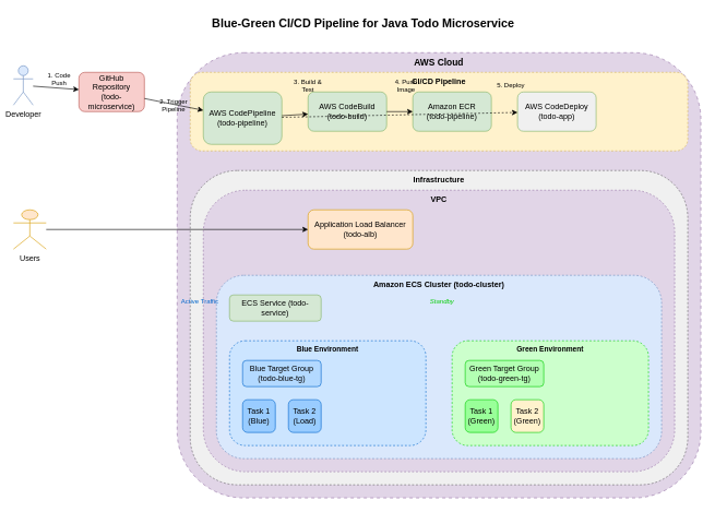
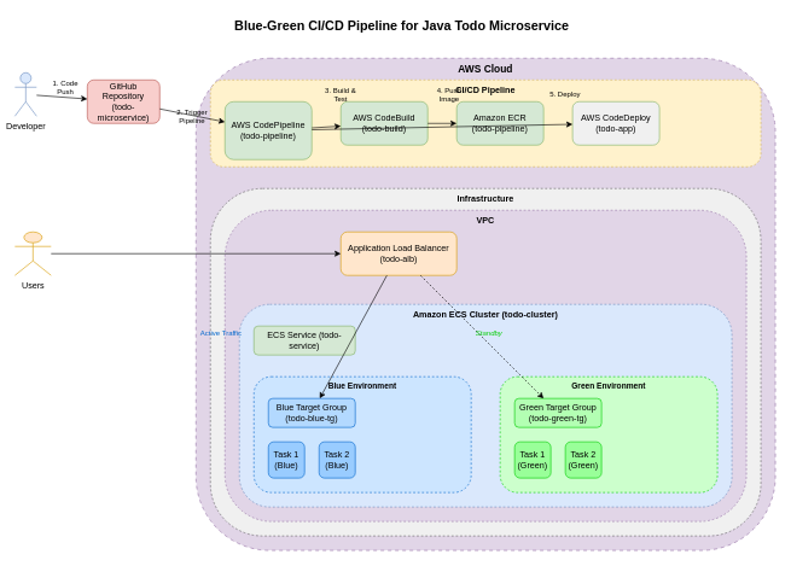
  <mxCell id="0" />
  <mxCell id="1" parent="0" />
  <mxCell id="2" value="Blue-Green CI/CD Pipeline for Java Todo Microservice" style="text;html=1;strokeColor=none;fillColor=none;align=center;verticalAlign=middle;whiteSpace=wrap;rounded=0;fontSize=18;fontStyle=1;" vertex="1" parent="1"><mxGeometry x="270" y="20" width="569" height="30" as="geometry" /></mxCell>
  <mxCell id="3" value="Developer" style="shape=umlActor;verticalLabelPosition=bottom;verticalAlign=top;html=1;outlineConnect=0;fillColor=#dae8fc;strokeColor=#6c8ebf;" vertex="1" parent="1"><mxGeometry x="20" y="100" width="30" height="60" as="geometry" /></mxCell>
  <mxCell id="4" value="GitHub&#10;Repository&#10;(todo-microservice)" style="rounded=1;whiteSpace=wrap;html=1;fillColor=#f8cecc;strokeColor=#b85450;" vertex="1" parent="1"><mxGeometry x="120" y="110" width="100" height="60" as="geometry" /></mxCell>
  <mxCell id="5" value="AWS Cloud" style="rounded=1;whiteSpace=wrap;html=1;fillColor=#e1d5e7;strokeColor=#9673a6;dashed=1;dashPattern=5 5;verticalAlign=top;fontSize=14;fontStyle=1;" vertex="1" parent="1"><mxGeometry x="270" y="80" width="800" height="680" as="geometry" /></mxCell>
  <mxCell id="6" value="CI/CD Pipeline" style="rounded=1;whiteSpace=wrap;html=1;fillColor=#fff2cc;strokeColor=#d6b656;dashed=1;dashPattern=3 3;verticalAlign=top;fontSize=12;fontStyle=1;" vertex="1" parent="1"><mxGeometry x="290" y="110" width="760" height="120" as="geometry" /></mxCell>
  <mxCell id="7" value="AWS CodePipeline&#10;(todo-pipeline)" style="rounded=1;whiteSpace=wrap;html=1;fillColor=#d5e8d4;strokeColor=#82b366;" vertex="1" parent="1"><mxGeometry x="310" y="140" width="120" height="80" as="geometry" /></mxCell>
  <mxCell id="8" value="AWS CodeBuild&#10;(todo-build)" style="rounded=1;whiteSpace=wrap;html=1;fillColor=#d5e8d4;strokeColor=#82b366;" vertex="1" parent="1"><mxGeometry x="470" y="140" width="120" height="60" as="geometry" /></mxCell>
  <mxCell id="9" value="Amazon ECR&#10;(todo-pipeline)" style="rounded=1;whiteSpace=wrap;html=1;fillColor=#d5e8d4;strokeColor=#82b366;" vertex="1" parent="1"><mxGeometry x="630" y="140" width="120" height="60" as="geometry" /></mxCell>
  <mxCell id="10" value="AWS CodeDeploy&#10;(todo-app)" style="rounded=1;whiteSpace=wrap;html=1;fillColor=#f0f0f0;strokeColor=#82b366;" vertex="1" parent="1"><mxGeometry x="790" y="140" width="120" height="60" as="geometry" /></mxCell>
  <mxCell id="11" value="Infrastructure" style="rounded=1;whiteSpace=wrap;html=1;fillColor=#f0f0f0;strokeColor=#666666;dashed=1;dashPattern=3 3;verticalAlign=top;fontSize=12;fontStyle=1;" vertex="1" parent="1"><mxGeometry x="290" y="260" width="760" height="480" as="geometry" /></mxCell>
  <mxCell id="12" value="VPC" style="rounded=1;whiteSpace=wrap;html=1;fillColor=#e1d5e7;strokeColor=#9673a6;dashed=1;dashPattern=3 3;verticalAlign=top;fontSize=12;fontStyle=1;" vertex="1" parent="1"><mxGeometry x="310" y="290" width="720" height="430" as="geometry" /></mxCell>
  <mxCell id="13" value="Application Load Balancer&#10;(todo-alb)" style="rounded=1;whiteSpace=wrap;html=1;fillColor=#ffe6cc;strokeColor=#d79b00;" vertex="1" parent="1"><mxGeometry x="470" y="320" width="160" height="60" as="geometry" /></mxCell>
  <mxCell id="14" value="Amazon ECS Cluster (todo-cluster)" style="rounded=1;whiteSpace=wrap;html=1;fillColor=#dae8fc;strokeColor=#6c8ebf;dashed=1;dashPattern=3 3;verticalAlign=top;fontSize=12;fontStyle=1;" vertex="1" parent="1"><mxGeometry x="330" y="420" width="680" height="280" as="geometry" /></mxCell>
  <mxCell id="15" value="ECS Service (todo-service)" style="rounded=1;whiteSpace=wrap;html=1;fillColor=#d5e8d4;strokeColor=#82b366;" vertex="1" parent="1"><mxGeometry x="350" y="450" width="140" height="40" as="geometry" /></mxCell>
  <mxCell id="16" value="Blue Environment" style="rounded=1;whiteSpace=wrap;html=1;fillColor=#cce5ff;strokeColor=#0066cc;dashed=1;dashPattern=3 3;verticalAlign=top;fontSize=11;fontStyle=1;" vertex="1" parent="1"><mxGeometry x="350" y="520" width="300" height="160" as="geometry" /></mxCell>
  <mxCell id="17" value="Blue Target Group&#10;(todo-blue-tg)" style="rounded=1;whiteSpace=wrap;html=1;fillColor=#b3d9ff;strokeColor=#0066cc;" vertex="1" parent="1"><mxGeometry x="370" y="550" width="120" height="40" as="geometry" /></mxCell>
  <mxCell id="18" value="Task 1&#10;(Blue)" style="rounded=1;whiteSpace=wrap;html=1;fillColor=#99ccff;strokeColor=#0066cc;" vertex="1" parent="1"><mxGeometry x="370" y="610" width="50" height="50" as="geometry" /></mxCell>
- <mxCell id="19" value="Task 2&#10;(Load)" style="rounded=1;whiteSpace=wrap;html=1;fillColor=#99ccff;strokeColor=#0066cc;" vertex="1" parent="1"><mxGeometry x="440" y="610" width="50" height="50" as="geometry" /></mxCell>
+ <mxCell id="19" value="Task 2&#10;(Blue)" style="rounded=1;whiteSpace=wrap;html=1;fillColor=#99ccff;strokeColor=#0066cc;" vertex="1" parent="1"><mxGeometry x="440" y="610" width="50" height="50" as="geometry" /></mxCell>
  <mxCell id="20" value="Green Environment" style="rounded=1;whiteSpace=wrap;html=1;fillColor=#ccffcc;strokeColor=#00cc00;dashed=1;dashPattern=3 3;verticalAlign=top;fontSize=11;fontStyle=1;" vertex="1" parent="1"><mxGeometry x="690" y="520" width="300" height="160" as="geometry" /></mxCell>
  <mxCell id="21" value="Green Target Group&#10;(todo-green-tg)" style="rounded=1;whiteSpace=wrap;html=1;fillColor=#b3ffb3;strokeColor=#00cc00;" vertex="1" parent="1"><mxGeometry x="710" y="550" width="120" height="40" as="geometry" /></mxCell>
  <mxCell id="22" value="Task 1&#10;(Green)" style="rounded=1;whiteSpace=wrap;html=1;fillColor=#99ff99;strokeColor=#00cc00;" vertex="1" parent="1"><mxGeometry x="710" y="610" width="50" height="50" as="geometry" /></mxCell>
- <mxCell id="23" value="Task 2&#10;(Green)" style="rounded=1;whiteSpace=wrap;html=1;fillColor=#fff2cc;strokeColor=#00cc00;" vertex="1" parent="1"><mxGeometry x="780" y="610" width="50" height="50" as="geometry" /></mxCell>
+ <mxCell id="23" value="Task 2&#10;(Green)" style="rounded=1;whiteSpace=wrap;html=1;fillColor=#99ff99;strokeColor=#00cc00;" vertex="1" parent="1"><mxGeometry x="780" y="610" width="50" height="50" as="geometry" /></mxCell>
  <mxCell id="24" value="Users" style="shape=umlActor;verticalLabelPosition=bottom;verticalAlign=top;html=1;outlineConnect=0;fillColor=#ffe6cc;strokeColor=#d79b00;" vertex="1" parent="1"><mxGeometry x="20" y="320" width="50" height="60" as="geometry" /></mxCell>
  <mxCell id="25" value="" style="endArrow=classic;html=1;rounded=0;" edge="1" parent="1" source="3" target="4"><mxGeometry width="50" height="50" relative="1" as="geometry"><mxPoint x="70" y="130" as="sourcePoint" /><mxPoint x="120" y="130" as="targetPoint" /></mxGeometry></mxCell>
  <mxCell id="26" value="" style="endArrow=classic;html=1;rounded=0;" edge="1" parent="1" source="4" target="7"><mxGeometry width="50" height="50" relative="1" as="geometry"><mxPoint x="220" y="140" as="sourcePoint" /><mxPoint x="310" y="170" as="targetPoint" /></mxGeometry></mxCell>
  <mxCell id="27" value="" style="endArrow=classic;html=1;rounded=0;" edge="1" parent="1" source="7" target="8"><mxGeometry width="50" height="50" relative="1" as="geometry"><mxPoint x="430" y="170" as="sourcePoint" /><mxPoint x="470" y="170" as="targetPoint" /></mxGeometry></mxCell>
  <mxCell id="28" value="" style="endArrow=classic;html=1;rounded=0;" edge="1" parent="1" source="8" target="9"><mxGeometry width="50" height="50" relative="1" as="geometry"><mxPoint x="590" y="170" as="sourcePoint" /><mxPoint x="630" y="170" as="targetPoint" /></mxGeometry></mxCell>
- <mxCell id="29" value="" style="endArrow=classic;html=1;rounded=0;dashed=1;" edge="1" parent="1" source="7" target="10"><mxGeometry width="50" height="50" relative="1" as="geometry"><mxPoint x="430" y="170" as="sourcePoint" /><mxPoint x="790" y="170" as="targetPoint" /></mxGeometry></mxCell>
+ <mxCell id="29" value="" style="endArrow=classic;html=1;rounded=0;" edge="1" parent="1" source="7" target="10"><mxGeometry width="50" height="50" relative="1" as="geometry"><mxPoint x="430" y="170" as="sourcePoint" /><mxPoint x="790" y="170" as="targetPoint" /></mxGeometry></mxCell>
  <mxCell id="30" value="" style="endArrow=classic;html=1;rounded=0;" edge="1" parent="1" source="24" target="13"><mxGeometry width="50" height="50" relative="1" as="geometry"><mxPoint x="70" y="350" as="sourcePoint" /><mxPoint x="470" y="350" as="targetPoint" /></mxGeometry></mxCell>
+ <mxCell id="31" value="" style="endArrow=classic;html=1;rounded=0;" edge="1" parent="1" source="13" target="17"><mxGeometry width="50" height="50" relative="1" as="geometry"><mxPoint x="550" y="380" as="sourcePoint" /><mxPoint x="430" y="550" as="targetPoint" /></mxGeometry></mxCell>
+ <mxCell id="32" value="" style="endArrow=classic;html=1;rounded=0;dashed=1;" edge="1" parent="1" source="13" target="21"><mxGeometry width="50" height="50" relative="1" as="geometry"><mxPoint x="550" y="380" as="sourcePoint" /><mxPoint x="770" y="550" as="targetPoint" /></mxGeometry></mxCell>
  <mxCell id="33" value="1. Code Push" style="text;html=1;strokeColor=none;fillColor=none;align=center;verticalAlign=middle;whiteSpace=wrap;rounded=0;fontSize=10;" vertex="1" parent="1"><mxGeometry x="60" y="110" width="60" height="20" as="geometry" /></mxCell>
  <mxCell id="34" value="2. Trigger Pipeline" style="text;html=1;strokeColor=none;fillColor=none;align=center;verticalAlign=middle;whiteSpace=wrap;rounded=0;fontSize=10;" vertex="1" parent="1"><mxGeometry x="230" y="150" width="70" height="20" as="geometry" /></mxCell>
  <mxCell id="35" value="3. Build &amp; Test" style="text;html=1;strokeColor=none;fillColor=none;align=center;verticalAlign=middle;whiteSpace=wrap;rounded=0;fontSize=10;" vertex="1" parent="1"><mxGeometry x="440" y="120" width="60" height="20" as="geometry" /></mxCell>
  <mxCell id="36" value="4. Push Image" style="text;html=1;strokeColor=none;fillColor=none;align=center;verticalAlign=middle;whiteSpace=wrap;rounded=0;fontSize=10;" vertex="1" parent="1"><mxGeometry x="590" y="120" width="60" height="20" as="geometry" /></mxCell>
  <mxCell id="37" value="5. Deploy" style="text;html=1;strokeColor=none;fillColor=none;align=center;verticalAlign=middle;whiteSpace=wrap;rounded=0;fontSize=10;" vertex="1" parent="1"><mxGeometry x="750" y="120" width="60" height="20" as="geometry" /></mxCell>
  <mxCell id="38" value="Active Traffic" style="text;html=1;strokeColor=none;fillColor=none;align=center;verticalAlign=middle;whiteSpace=wrap;rounded=0;fontSize=10;fontColor=#0066cc;" vertex="1" parent="1"><mxGeometry x="270" y="450" width="70" height="20" as="geometry" /></mxCell>
  <mxCell id="39" value="Standby" style="text;html=1;strokeColor=none;fillColor=none;align=center;verticalAlign=middle;whiteSpace=wrap;rounded=0;fontSize=10;fontColor=#00cc00;fontStyle=2;" vertex="1" parent="1"><mxGeometry x="650" y="450" width="50" height="20" as="geometry" /></mxCell>
